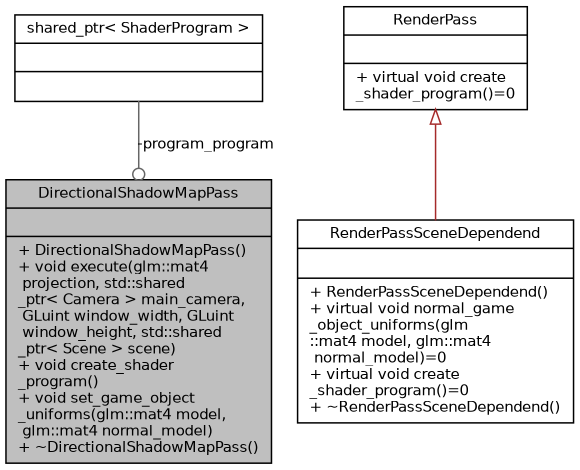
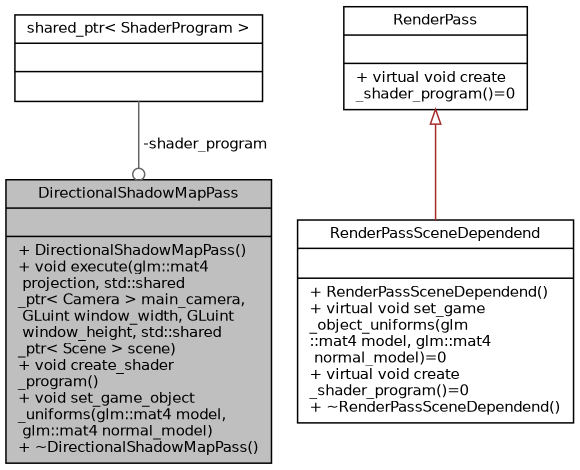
  digraph {
    node [color=black fontname=Helvetica fontsize=10 shape=record]
    edge [fontname=Helvetica fontsize=10 labelfontname=Helvetica labelfontsize=10 style=solid]
    n1 [fillcolor=grey75 fontcolor=black height=0.2 label="{DirectionalShadowMapPass\n||+  DirectionalShadowMapPass()\l+ void execute(glm::mat4\l projection, std::shared\l_ptr\< Camera \> main_camera,\l GLuint window_width, GLuint\l window_height, std::shared\l_ptr\< Scene \> scene)\l+ void create_shader\l_program()\l+ void set_game_object\l_uniforms(glm::mat4 model,\l glm::mat4 normal_model)\l+  ~DirectionalShadowMapPass()\l}" style=filled width=0.4]
-   n2 [height=0.2 label="{RenderPassSceneDependend\n||+  RenderPassSceneDependend()\l+ virtual void normal_game\l_object_uniforms(glm\l::mat4 model, glm::mat4\l normal_model)=0\l+ virtual void create\l_shader_program()=0\l+  ~RenderPassSceneDependend()\l}" width=0.4]
+   n2 [height=0.2 label="{RenderPassSceneDependend\n||+  RenderPassSceneDependend()\l+ virtual void set_game\l_object_uniforms(glm\l::mat4 model, glm::mat4\l normal_model)=0\l+ virtual void create\l_shader_program()=0\l+  ~RenderPassSceneDependend()\l}" width=0.4]
    n3 [height=0.2 label="{RenderPass\n||+ virtual void create\l_shader_program()=0\l}" width=0.4]
    n4 [height=0.2 label="{shared_ptr\< ShaderProgram \>\n||}" width=0.4]
    n3 -> n2 [arrowtail=onormal color=brown dir=back]
-   n4 -> n1 [arrowhead=odot color=gray40 label=" -program_program"]
+   n4 -> n1 [arrowhead=odot color=gray40 label=" -shader_program"]
  }
